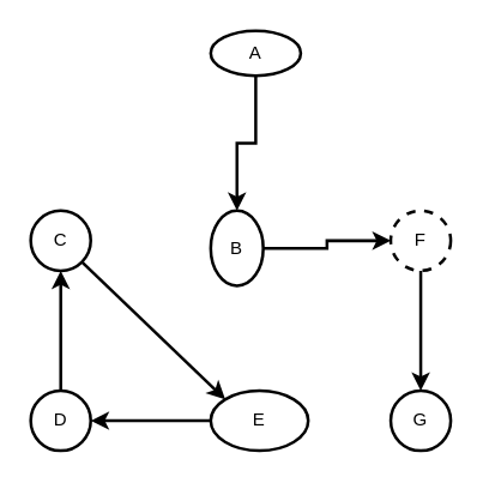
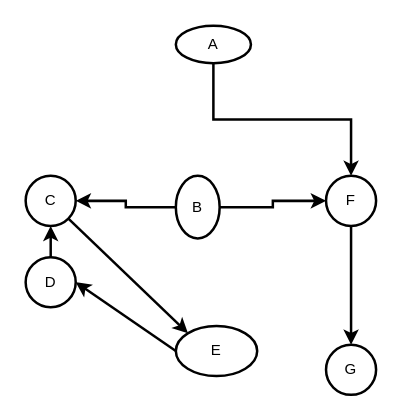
  <mxCell id="0" />
  <mxCell id="1" parent="0" />
- <mxCell id="2" style="edgeStyle=orthogonalEdgeStyle;rounded=0;orthogonalLoop=1;jettySize=auto;html=1;exitX=0.5;exitY=1;exitDx=0;exitDy=0;entryX=0.5;entryY=0;entryDx=0;entryDy=0;strokeWidth=2;" edge="1" parent="1" source="3" target="15"><mxGeometry relative="1" as="geometry" /></mxCell>
+ <mxCell id="2" style="edgeStyle=orthogonalEdgeStyle;rounded=0;orthogonalLoop=1;jettySize=auto;html=1;exitX=0.5;exitY=1;exitDx=0;exitDy=0;strokeWidth=2;" edge="1" parent="1" source="3" target="6"><mxGeometry relative="1" as="geometry" /></mxCell>
  <mxCell id="3" value="A" style="ellipse;whiteSpace=wrap;html=1;aspect=fixed;strokeWidth=2;" vertex="1" parent="1"><mxGeometry x="140" y="20" width="60" height="30" as="geometry" /></mxCell>
- <mxCell id="4" value="G" style="ellipse;whiteSpace=wrap;html=1;aspect=fixed;strokeWidth=2;" vertex="1" parent="1"><mxGeometry x="260" y="260" width="40" height="40" as="geometry" /></mxCell>
+ <mxCell id="4" value="G" style="ellipse;whiteSpace=wrap;html=1;aspect=fixed;strokeWidth=2;" vertex="1" parent="1"><mxGeometry x="260" y="275" width="40" height="40" as="geometry" /></mxCell>
  <mxCell id="5" style="edgeStyle=none;rounded=0;orthogonalLoop=1;jettySize=auto;html=1;exitX=0.5;exitY=1;exitDx=0;exitDy=0;entryX=0.5;entryY=0;entryDx=0;entryDy=0;strokeWidth=2;" edge="1" parent="1" source="6" target="4"><mxGeometry relative="1" as="geometry" /></mxCell>
- <mxCell id="6" value="F" style="ellipse;whiteSpace=wrap;html=1;aspect=fixed;strokeWidth=2;dashed=1;" vertex="1" parent="1"><mxGeometry x="260" y="140" width="40" height="40" as="geometry" /></mxCell>
+ <mxCell id="6" value="F" style="ellipse;whiteSpace=wrap;html=1;aspect=fixed;strokeWidth=2;" vertex="1" parent="1"><mxGeometry x="260" y="140" width="40" height="40" as="geometry" /></mxCell>
  <mxCell id="7" style="edgeStyle=none;rounded=0;orthogonalLoop=1;jettySize=auto;html=1;exitX=0;exitY=0.5;exitDx=0;exitDy=0;entryX=1;entryY=0.5;entryDx=0;entryDy=0;strokeWidth=2;" edge="1" parent="1" source="8" target="10"><mxGeometry relative="1" as="geometry" /></mxCell>
  <mxCell id="8" value="E" style="ellipse;whiteSpace=wrap;html=1;aspect=fixed;strokeWidth=2;" vertex="1" parent="1"><mxGeometry x="140" y="260" width="65" height="40" as="geometry" /></mxCell>
  <mxCell id="9" style="edgeStyle=none;rounded=0;orthogonalLoop=1;jettySize=auto;html=1;exitX=0.5;exitY=0;exitDx=0;exitDy=0;entryX=0.5;entryY=1;entryDx=0;entryDy=0;strokeWidth=2;" edge="1" parent="1" source="10" target="12"><mxGeometry relative="1" as="geometry" /></mxCell>
- <mxCell id="10" value="D" style="ellipse;whiteSpace=wrap;html=1;aspect=fixed;strokeWidth=2;" vertex="1" parent="1"><mxGeometry x="20" y="260" width="40" height="40" as="geometry" /></mxCell>
+ <mxCell id="10" value="D" style="ellipse;whiteSpace=wrap;html=1;aspect=fixed;strokeWidth=2;" vertex="1" parent="1"><mxGeometry x="20" y="205" width="40" height="40" as="geometry" /></mxCell>
  <mxCell id="11" style="rounded=0;orthogonalLoop=1;jettySize=auto;html=1;exitX=1;exitY=1;exitDx=0;exitDy=0;entryX=0;entryY=0;entryDx=0;entryDy=0;strokeWidth=2;" edge="1" parent="1" source="12" target="8"><mxGeometry relative="1" as="geometry" /></mxCell>
  <mxCell id="12" value="C" style="ellipse;whiteSpace=wrap;html=1;aspect=fixed;strokeWidth=2;" vertex="1" parent="1"><mxGeometry x="20" y="140" width="40" height="40" as="geometry" /></mxCell>
  <mxCell id="13" style="edgeStyle=orthogonalEdgeStyle;rounded=0;orthogonalLoop=1;jettySize=auto;html=1;exitX=1;exitY=0.5;exitDx=0;exitDy=0;entryX=0;entryY=0.5;entryDx=0;entryDy=0;strokeWidth=2;" edge="1" parent="1" source="15" target="6"><mxGeometry relative="1" as="geometry" /></mxCell>
+ <mxCell id="14" style="edgeStyle=orthogonalEdgeStyle;rounded=0;orthogonalLoop=1;jettySize=auto;html=1;exitX=0;exitY=0.5;exitDx=0;exitDy=0;entryX=1;entryY=0.5;entryDx=0;entryDy=0;strokeWidth=2;" edge="1" parent="1" source="15" target="12"><mxGeometry relative="1" as="geometry" /></mxCell>
  <mxCell id="15" value="B" style="ellipse;whiteSpace=wrap;html=1;aspect=fixed;strokeWidth=2;" vertex="1" parent="1"><mxGeometry x="140" y="140" width="35" height="50" as="geometry" /></mxCell>
